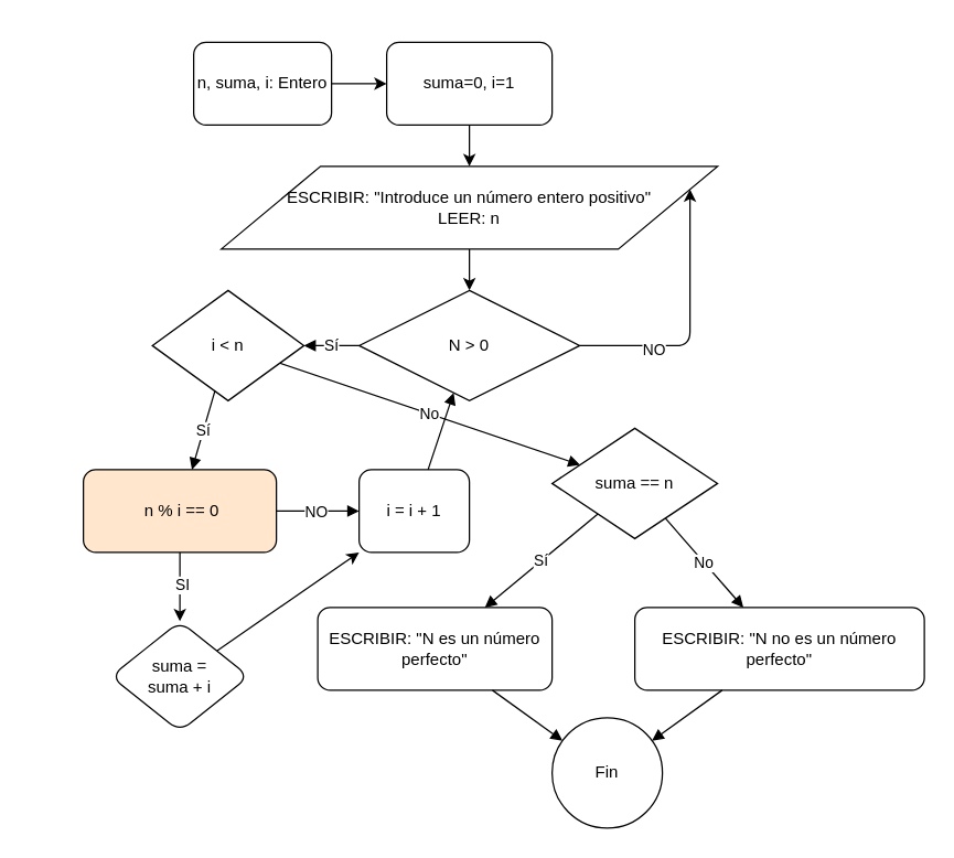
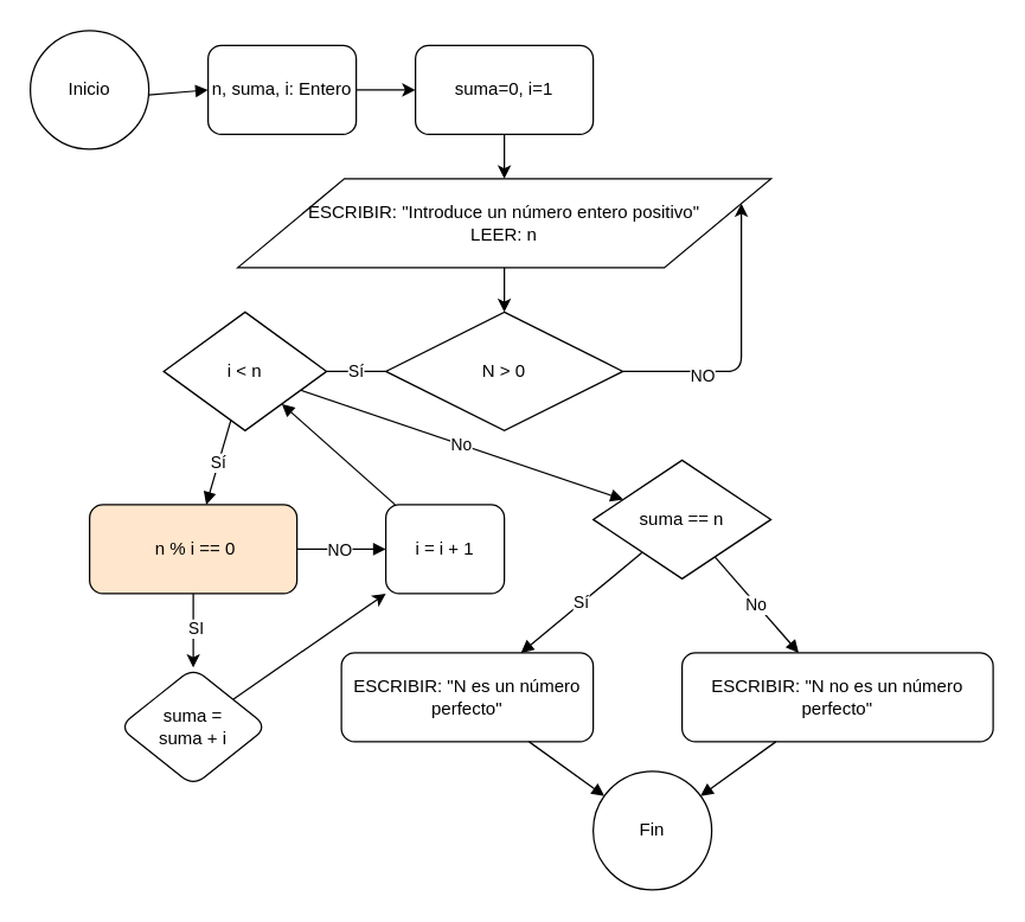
  <mxCell id="0" />
  <mxCell id="1" parent="0" />
+ <mxCell id="2" value="Inicio" style="ellipse;whiteSpace=wrap;html=1;aspect=fixed;" parent="1" vertex="1"><mxGeometry x="20" y="20" width="80" height="80" as="geometry" /></mxCell>
  <mxCell id="3" value="" style="edgeStyle=none;html=1;" edge="1" parent="1" source="4" target="31"><mxGeometry relative="1" as="geometry" /></mxCell>
  <mxCell id="4" value="n, suma, i: Entero" style="rounded=1;whiteSpace=wrap;html=1;" parent="1" vertex="1"><mxGeometry x="140" y="30" width="100" height="60" as="geometry" /></mxCell>
  <mxCell id="5" value="" style="edgeStyle=none;html=1;" edge="1" parent="1" source="6" target="9"><mxGeometry relative="1" as="geometry" /></mxCell>
  <mxCell id="6" value="ESCRIBIR: &quot;Introduce un número entero positivo&quot;&lt;br&gt;LEER: n" style="shape=parallelogram;perimeter=parallelogramPerimeter;whiteSpace=wrap;html=1;" parent="1" vertex="1"><mxGeometry x="160" y="120" width="360" height="60" as="geometry" /></mxCell>
  <mxCell id="7" style="edgeStyle=none;html=1;entryX=1;entryY=0.25;entryDx=0;entryDy=0;" edge="1" parent="1" source="9" target="6"><mxGeometry relative="1" as="geometry"><Array as="points"><mxPoint x="500" y="250" /></Array></mxGeometry></mxCell>
  <mxCell id="8" value="NO" style="edgeLabel;html=1;align=center;verticalAlign=middle;resizable=0;points=[];" vertex="1" connectable="0" parent="7"><mxGeometry x="-0.452" y="-2" relative="1" as="geometry"><mxPoint as="offset" /></mxGeometry></mxCell>
  <mxCell id="9" value="N &amp;gt; 0" style="rhombus;whiteSpace=wrap;html=1;" parent="1" vertex="1"><mxGeometry x="260" y="210" width="160" height="80" as="geometry" /></mxCell>
  <mxCell id="10" value="i &amp;lt; n" style="rhombus;whiteSpace=wrap;html=1;" parent="1" vertex="1"><mxGeometry x="110" y="210" width="110" height="80" as="geometry" /></mxCell>
  <mxCell id="11" value="" style="edgeStyle=none;html=1;" edge="1" parent="1" source="13" target="33"><mxGeometry relative="1" as="geometry" /></mxCell>
  <mxCell id="12" value="SI" style="edgeLabel;html=1;align=center;verticalAlign=middle;resizable=0;points=[];" vertex="1" connectable="0" parent="11"><mxGeometry x="-0.08" y="1" relative="1" as="geometry"><mxPoint as="offset" /></mxGeometry></mxCell>
  <mxCell id="13" value="&amp;nbsp;n % i == 0" style="rounded=1;whiteSpace=wrap;html=1;fillColor=#ffe6cc;" parent="1" vertex="1"><mxGeometry x="60" y="340" width="140" height="60" as="geometry" /></mxCell>
  <mxCell id="14" value="i = i + 1" style="rounded=1;whiteSpace=wrap;html=1;" parent="1" vertex="1"><mxGeometry x="260" y="340" width="80" height="60" as="geometry" /></mxCell>
  <mxCell id="15" value="suma == n" style="rhombus;whiteSpace=wrap;html=1;" parent="1" vertex="1"><mxGeometry x="400" y="310" width="120" height="80" as="geometry" /></mxCell>
  <mxCell id="16" value="ESCRIBIR: &quot;N es un número perfecto&quot;" style="rounded=1;whiteSpace=wrap;html=1;" parent="1" vertex="1"><mxGeometry x="230" y="440" width="170" height="60" as="geometry" /></mxCell>
  <mxCell id="17" value="ESCRIBIR: &quot;N no es un número perfecto&quot;" style="rounded=1;whiteSpace=wrap;html=1;" parent="1" vertex="1"><mxGeometry x="460" y="440" width="210" height="60" as="geometry" /></mxCell>
  <mxCell id="18" value="Fin" style="ellipse;whiteSpace=wrap;html=1;aspect=fixed;" parent="1" vertex="1"><mxGeometry x="400" y="520" width="80" height="80" as="geometry" /></mxCell>
- <mxCell id="20" value="Sí" style="endArrow=block;rounded=1;html=1;" parent="1" source="9" target="10" edge="1"><mxGeometry relative="1" as="geometry" /></mxCell>
+ <mxCell id="19" value="" style="endArrow=block;rounded=1;html=1;" parent="1" source="2" target="4" edge="1"><mxGeometry relative="1" as="geometry" /></mxCell>
+ <mxCell id="20" value="Sí" style="endArrow=none;rounded=1;html=1;" parent="1" source="9" target="10" edge="1"><mxGeometry relative="1" as="geometry" /></mxCell>
  <mxCell id="21" value="Sí" style="endArrow=block;rounded=1;html=1;" parent="1" source="10" target="13" edge="1"><mxGeometry relative="1" as="geometry" /></mxCell>
  <mxCell id="22" value="No" style="endArrow=block;rounded=1;html=1;" parent="1" source="10" target="15" edge="1"><mxGeometry relative="1" as="geometry" /></mxCell>
  <mxCell id="23" value="" style="endArrow=block;rounded=1;html=1;" parent="1" source="13" target="14" edge="1"><mxGeometry relative="1" as="geometry" /></mxCell>
  <mxCell id="24" value="NO" style="edgeLabel;html=1;align=center;verticalAlign=middle;resizable=0;points=[];" vertex="1" connectable="0" parent="23"><mxGeometry x="-0.067" relative="1" as="geometry"><mxPoint as="offset" /></mxGeometry></mxCell>
- <mxCell id="25" value="" style="endArrow=block;rounded=1;html=1;" parent="1" source="14" target="9" edge="1"><mxGeometry relative="1" as="geometry" /></mxCell>
+ <mxCell id="25" value="" style="endArrow=block;rounded=1;html=1;" parent="1" source="14" target="10" edge="1"><mxGeometry relative="1" as="geometry" /></mxCell>
  <mxCell id="26" value="Sí" style="endArrow=block;rounded=1;html=1;" parent="1" source="15" target="16" edge="1"><mxGeometry relative="1" as="geometry" /></mxCell>
  <mxCell id="27" value="No" style="endArrow=block;rounded=1;html=1;" parent="1" source="15" target="17" edge="1"><mxGeometry relative="1" as="geometry" /></mxCell>
  <mxCell id="28" value="" style="endArrow=block;rounded=1;html=1;" parent="1" source="16" target="18" edge="1"><mxGeometry relative="1" as="geometry" /></mxCell>
  <mxCell id="29" value="" style="endArrow=block;rounded=1;html=1;" parent="1" source="17" target="18" edge="1"><mxGeometry relative="1" as="geometry" /></mxCell>
  <mxCell id="30" value="" style="edgeStyle=none;html=1;" edge="1" parent="1" source="31" target="6"><mxGeometry relative="1" as="geometry" /></mxCell>
  <mxCell id="31" value="suma=0, i=1" style="whiteSpace=wrap;html=1;rounded=1;" vertex="1" parent="1"><mxGeometry x="280" y="30" width="120" height="60" as="geometry" /></mxCell>
  <mxCell id="32" style="edgeStyle=none;html=1;entryX=0;entryY=1;entryDx=0;entryDy=0;" edge="1" parent="1" source="33" target="14"><mxGeometry relative="1" as="geometry" /></mxCell>
  <mxCell id="33" value="suma = &lt;br&gt;suma + i" style="rhombus;whiteSpace=wrap;html=1;rounded=1;" vertex="1" parent="1"><mxGeometry x="80" y="450" width="100" height="80" as="geometry" /></mxCell>
